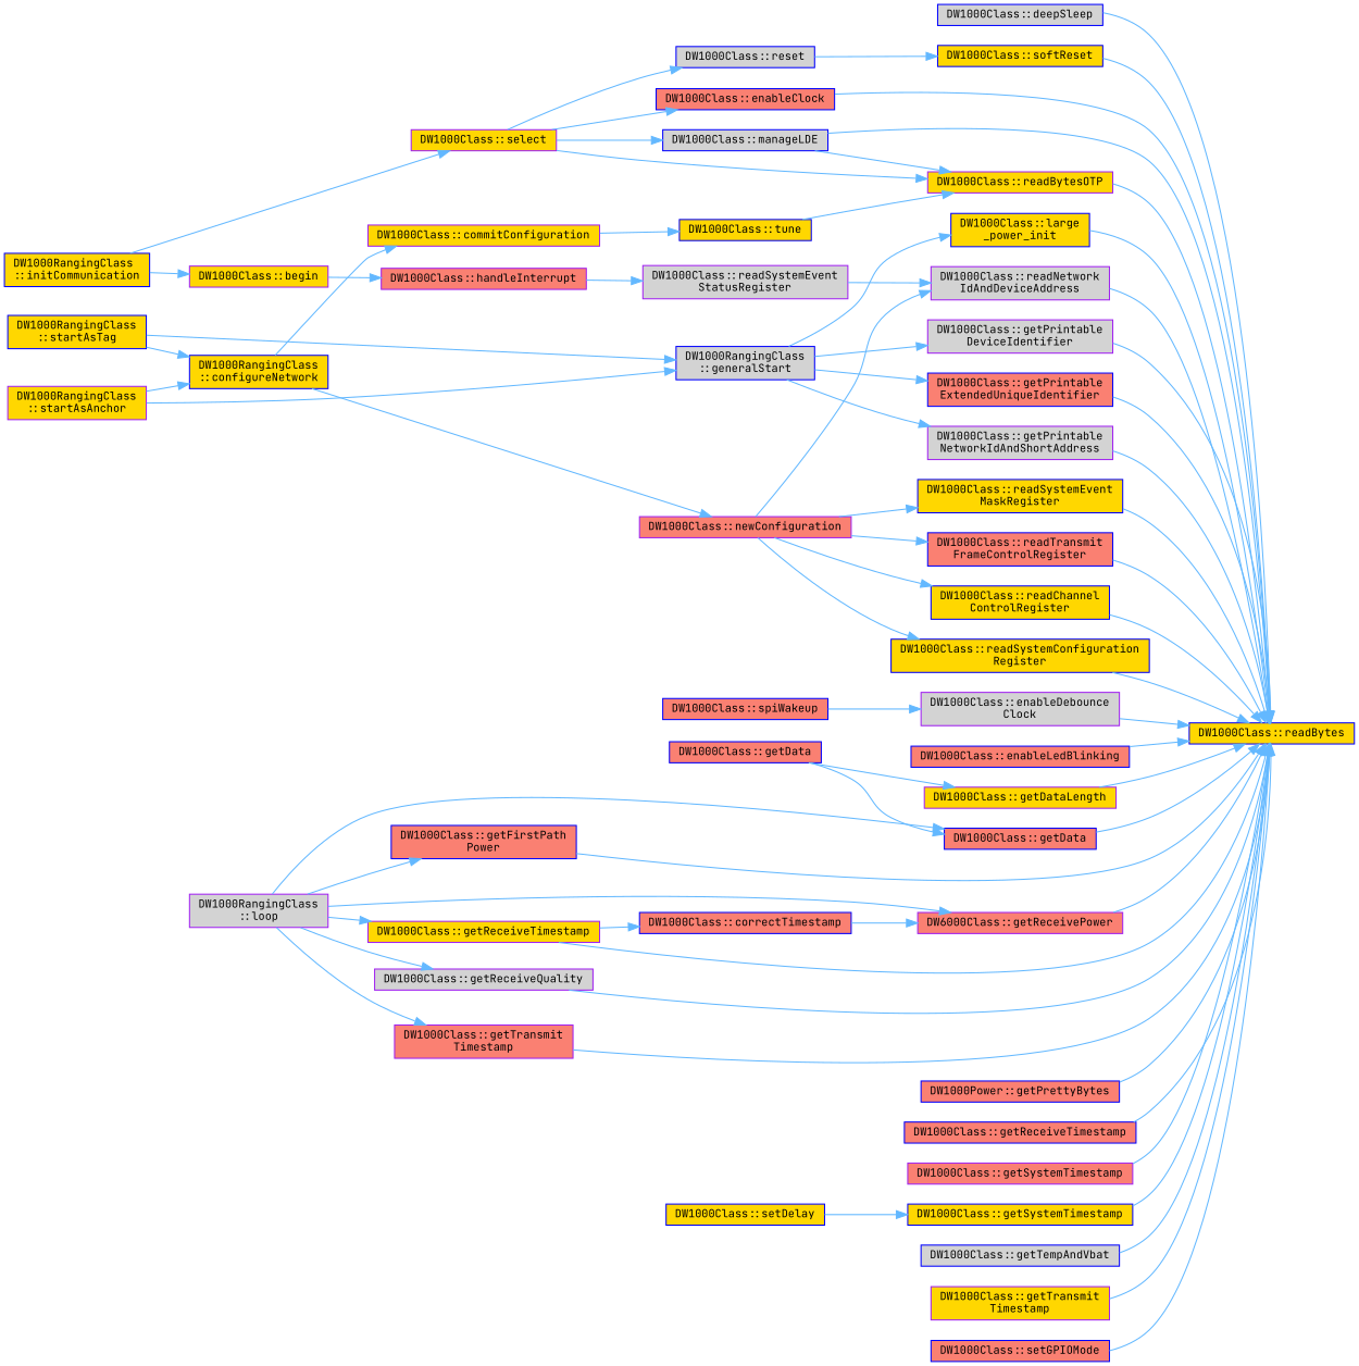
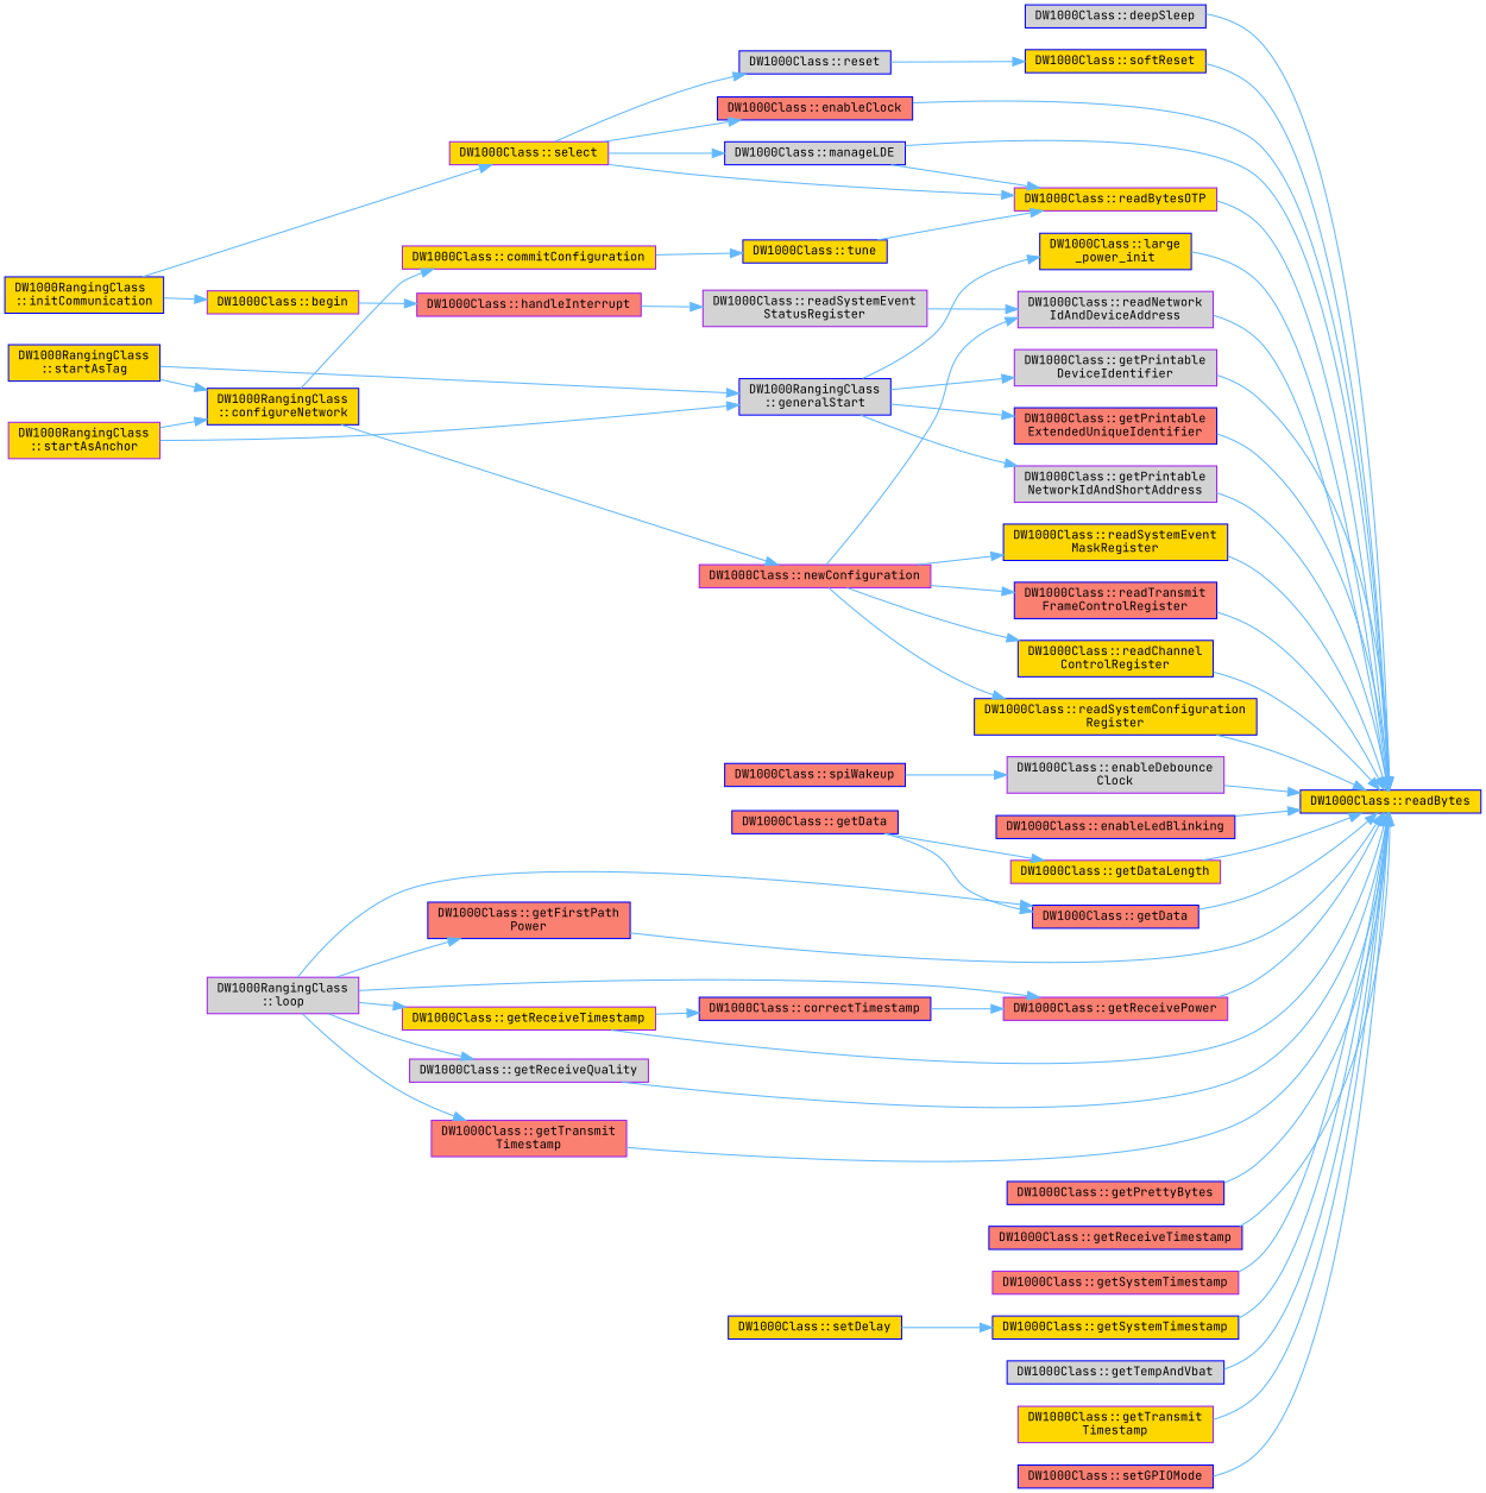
  digraph {
    fontname="JetBrains Mono"
    rankdir=RL
    node [color=blue fillcolor=gold fontname="JetBrains Mono" fontsize=10 shape=box style=filled]
    edge [color=steelblue1 dir=back fontname="JetBrains Mono" fontsize=10 labelfontname=Helvetica labelfontsize=10 style=solid]
    n1 [fontcolor=black height=0.2 label="DW1000Class::readBytes" width=0.4]
    n2 [fillcolor=lightgrey height=0.2 label="DW1000Class::deepSleep" width=0.4]
    n3 [fillcolor=salmon height=0.2 label="DW1000Class::enableClock" width=0.4]
    n4 [color=purple fillcolor=lightgrey height=0.2 label="DW1000Class::enableDebounce\lClock" width=0.4]
    n5 [fillcolor=salmon height=0.2 label="DW1000Class::enableLedBlinking" width=0.4]
    n6 [fillcolor=salmon height=0.2 label="DW1000Class::getData" width=0.4]
    n7 [color=purple height=0.2 label="DW1000Class::getDataLength" width=0.4]
    n8 [fillcolor=salmon height=0.2 label="DW1000Class::getFirstPath\lPower" width=0.4]
-   n9 [fillcolor=salmon height=0.2 label="DW1000Power::getPrettyBytes" width=0.4]
+   n9 [fillcolor=salmon height=0.2 label="DW1000Class::getPrettyBytes" width=0.4]
    n10 [color=purple fillcolor=lightgrey height=0.2 label="DW1000Class::getPrintable\lDeviceIdentifier" width=0.4]
    n11 [fillcolor=salmon height=0.2 label="DW1000Class::getPrintable\lExtendedUniqueIdentifier" width=0.4]
    n12 [color=purple fillcolor=lightgrey height=0.2 label="DW1000Class::getPrintable\lNetworkIdAndShortAddress" width=0.4]
-   n13 [color=purple fillcolor=salmon height=0.2 label="DW6000Class::getReceivePower" width=0.4]
+   n13 [color=purple fillcolor=salmon height=0.2 label="DW1000Class::getReceivePower" width=0.4]
    n14 [color=purple height=0.2 label="DW1000Class::getReceiveTimestamp" width=0.4]
    n15 [color=purple fillcolor=lightgrey height=0.2 label="DW1000Class::getReceiveQuality" width=0.4]
    n16 [fillcolor=salmon height=0.2 label="DW1000Class::getReceiveTimestamp" width=0.4]
    n17 [color=purple fillcolor=salmon height=0.2 label="DW1000Class::getSystemTimestamp" width=0.4]
    n18 [height=0.2 label="DW1000Class::getSystemTimestamp" width=0.4]
    n19 [fillcolor=lightgrey height=0.2 label="DW1000Class::getTempAndVbat" width=0.4]
    n20 [color=purple height=0.2 label="DW1000Class::getTransmit\lTimestamp" width=0.4]
    n21 [color=purple fillcolor=salmon height=0.2 label="DW1000Class::getTransmit\lTimestamp" width=0.4]
    n22 [height=0.2 label="DW1000Class::large\l_power_init" width=0.4]
    n23 [fillcolor=lightgrey height=0.2 label="DW1000Class::manageLDE" width=0.4]
    n24 [color=purple height=0.2 label="DW1000Class::readBytesOTP" width=0.4]
    n25 [height=0.2 label="DW1000Class::readChannel\lControlRegister" width=0.4]
    n26 [color=purple fillcolor=lightgrey height=0.2 label="DW1000Class::readNetwork\lIdAndDeviceAddress" width=0.4]
    n27 [height=0.2 label="DW1000Class::readSystemConfiguration\lRegister" width=0.4]
    n28 [height=0.2 label="DW1000Class::readSystemEvent\lMaskRegister" width=0.4]
    n29 [fillcolor=salmon height=0.2 label="DW1000Class::readTransmit\lFrameControlRegister" width=0.4]
    n30 [fillcolor=salmon height=0.2 label="DW1000Class::setGPIOMode" width=0.4]
    n31 [height=0.2 label="DW1000Class::softReset" width=0.4]
    n32 [color=purple height=0.2 label="DW1000Class::select" width=0.4]
    n33 [fillcolor=salmon height=0.2 label="DW1000Class::spiWakeup" width=0.4]
    n34 [fillcolor=salmon height=0.2 label="DW1000Class::getData" width=0.4]
    n35 [color=purple fillcolor=lightgrey height=0.2 label="DW1000RangingClass\l::loop" width=0.4]
    n36 [fillcolor=lightgrey height=0.2 label="DW1000RangingClass\l::generalStart" width=0.4]
    n37 [fillcolor=salmon height=0.2 label="DW1000Class::correctTimestamp" width=0.4]
    n38 [height=0.2 label="DW1000Class::setDelay" width=0.4]
    n39 [height=0.2 label="DW1000Class::tune" width=0.4]
    n40 [color=purple fillcolor=salmon height=0.2 label="DW1000Class::newConfiguration" width=0.4]
    n41 [color=purple fillcolor=lightgrey height=0.2 label="DW1000Class::readSystemEvent\lStatusRegister" width=0.4]
    n42 [color=purple fillcolor=salmon height=0.2 label="DW1000Class::handleInterrupt" width=0.4]
    n43 [fillcolor=lightgrey height=0.2 label="DW1000Class::reset" width=0.4]
    n44 [height=0.2 label="DW1000RangingClass\l::initCommunication" width=0.4]
    n45 [color=purple height=0.2 label="DW1000RangingClass\l::startAsAnchor" width=0.4]
    n46 [height=0.2 label="DW1000RangingClass\l::startAsTag" width=0.4]
    n47 [color=purple height=0.2 label="DW1000Class::commitConfiguration" width=0.4]
    n48 [height=0.2 label="DW1000RangingClass\l::configureNetwork" width=0.4]
    n49 [color=purple height=0.2 label="DW1000Class::begin" width=0.4]
    n1 -> n2
    n1 -> n3
    n1 -> n4
    n1 -> n5
    n1 -> n6
    n1 -> n7
    n1 -> n8
    n1 -> n9
    n1 -> n10
    n1 -> n11
    n1 -> n12
    n1 -> n13
    n1 -> n14
    n1 -> n15
    n1 -> n16
    n1 -> n17
    n1 -> n18
    n1 -> n19
    n1 -> n20
    n1 -> n21
    n1 -> n22
    n1 -> n23
    n1 -> n24
    n1 -> n25
    n1 -> n26
    n1 -> n27
    n1 -> n28
    n1 -> n29
    n1 -> n30
    n1 -> n31
    n3 -> n32
    n4 -> n33
    n6 -> n34
    n6 -> n35
    n7 -> n34
    n8 -> n35
    n10 -> n36
    n11 -> n36
    n12 -> n36
    n13 -> n35
    n13 -> n37
    n14 -> n35
    n15 -> n35
    n18 -> n38
    n21 -> n35
    n22 -> n36
    n23 -> n32
    n24 -> n23
    n24 -> n32
    n24 -> n39
    n25 -> n40
    n26 -> n40
    n26 -> n41
    n27 -> n40
    n28 -> n40
    n29 -> n40
    n31 -> n43
    n32 -> n44
    n36 -> n45
    n36 -> n46
    n37 -> n14
    n39 -> n47
    n40 -> n48
    n41 -> n42
    n42 -> n49
    n43 -> n32
    n47 -> n48
    n48 -> n45
    n48 -> n46
    n49 -> n44
  }
